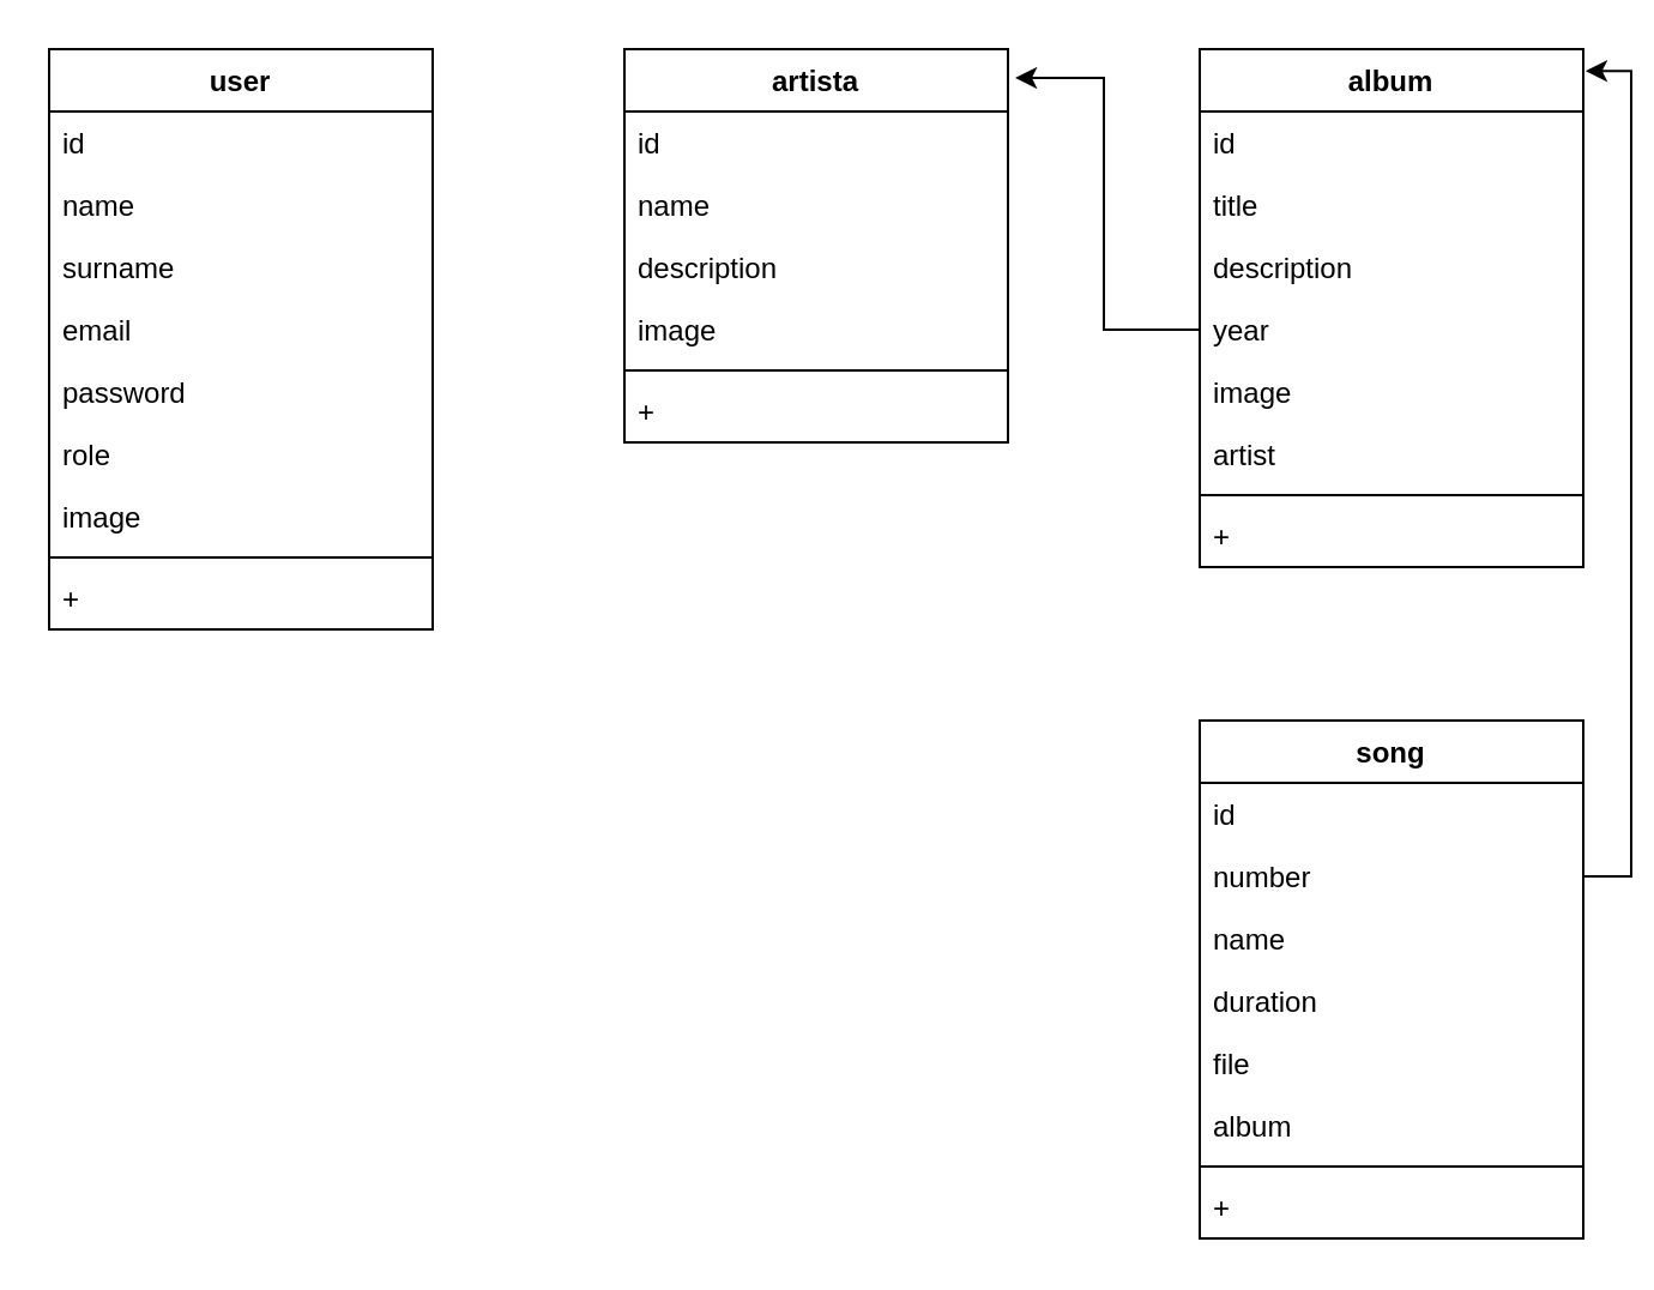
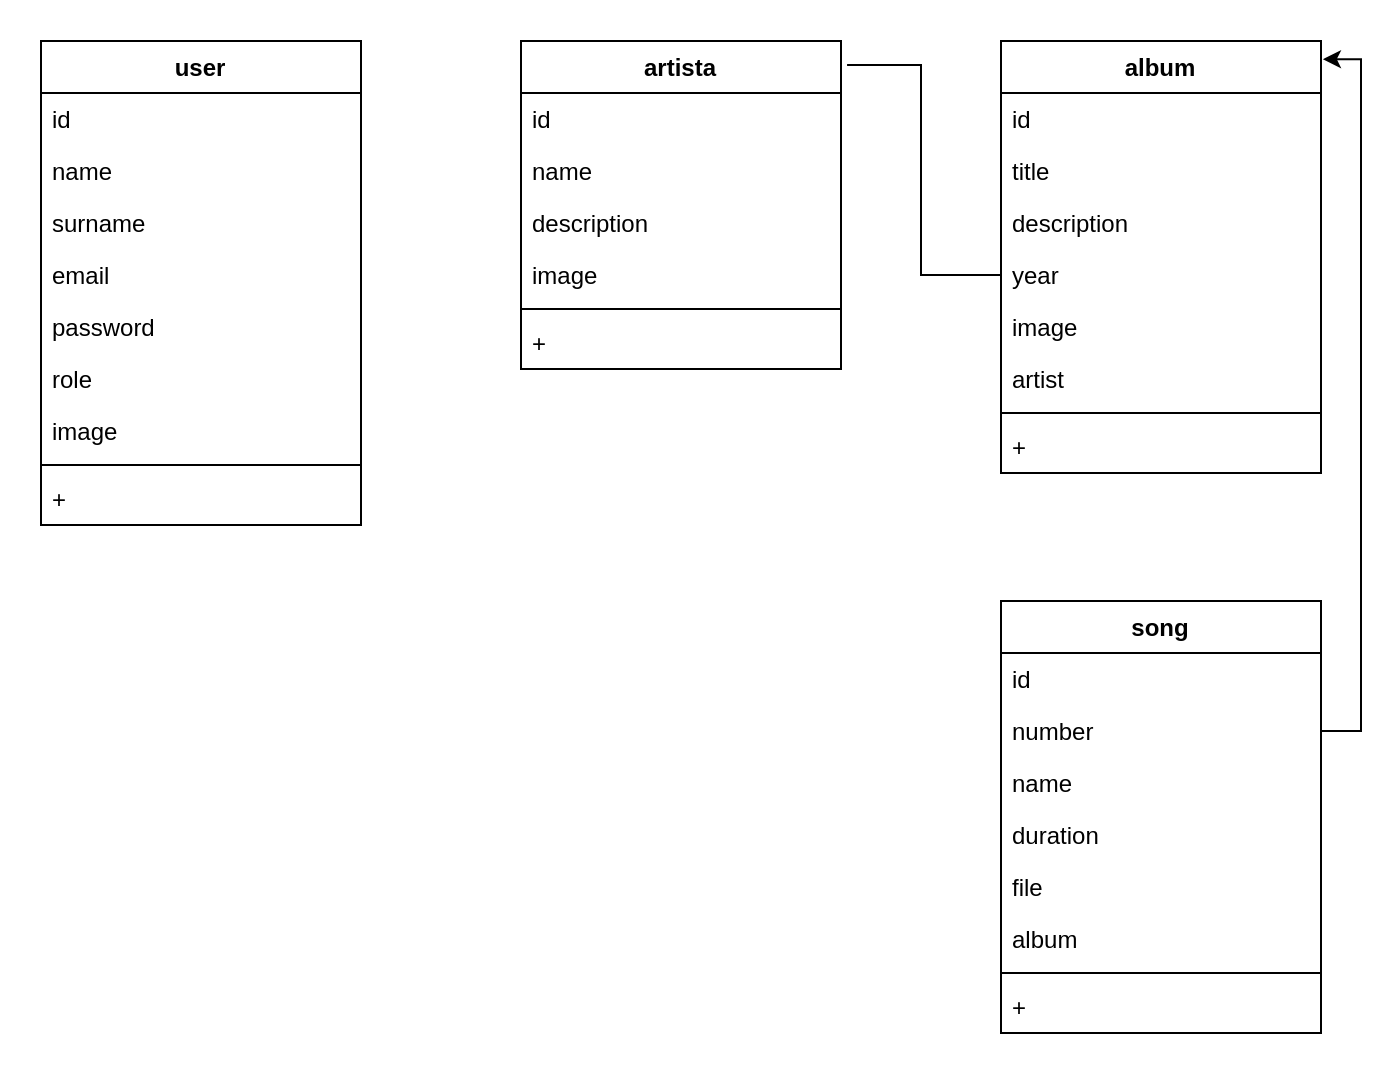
  <mxCell id="0" />
  <mxCell id="1" parent="0" />
  <mxCell id="2" value="user" style="swimlane;fontStyle=1;align=center;verticalAlign=top;childLayout=stackLayout;horizontal=1;startSize=26;horizontalStack=0;resizeParent=1;resizeParentMax=0;resizeLast=0;collapsible=1;marginBottom=0;" vertex="1" parent="1"><mxGeometry x="20" y="20" width="160" height="242" as="geometry" /></mxCell>
  <mxCell id="3" value="id" style="text;strokeColor=none;fillColor=none;align=left;verticalAlign=top;spacingLeft=4;spacingRight=4;overflow=hidden;rotatable=0;points=[[0,0.5],[1,0.5]];portConstraint=eastwest;" vertex="1" parent="2"><mxGeometry y="26" width="160" height="26" as="geometry" /></mxCell>
  <mxCell id="4" value="name" style="text;strokeColor=none;fillColor=none;align=left;verticalAlign=top;spacingLeft=4;spacingRight=4;overflow=hidden;rotatable=0;points=[[0,0.5],[1,0.5]];portConstraint=eastwest;" vertex="1" parent="2"><mxGeometry y="52" width="160" height="26" as="geometry" /></mxCell>
  <mxCell id="5" value="surname" style="text;strokeColor=none;fillColor=none;align=left;verticalAlign=top;spacingLeft=4;spacingRight=4;overflow=hidden;rotatable=0;points=[[0,0.5],[1,0.5]];portConstraint=eastwest;" vertex="1" parent="2"><mxGeometry y="78" width="160" height="26" as="geometry" /></mxCell>
  <mxCell id="6" value="email" style="text;strokeColor=none;fillColor=none;align=left;verticalAlign=top;spacingLeft=4;spacingRight=4;overflow=hidden;rotatable=0;points=[[0,0.5],[1,0.5]];portConstraint=eastwest;" vertex="1" parent="2"><mxGeometry y="104" width="160" height="26" as="geometry" /></mxCell>
  <mxCell id="7" value="password" style="text;strokeColor=none;fillColor=none;align=left;verticalAlign=top;spacingLeft=4;spacingRight=4;overflow=hidden;rotatable=0;points=[[0,0.5],[1,0.5]];portConstraint=eastwest;" vertex="1" parent="2"><mxGeometry y="130" width="160" height="26" as="geometry" /></mxCell>
  <mxCell id="8" value="role" style="text;strokeColor=none;fillColor=none;align=left;verticalAlign=top;spacingLeft=4;spacingRight=4;overflow=hidden;rotatable=0;points=[[0,0.5],[1,0.5]];portConstraint=eastwest;" vertex="1" parent="2"><mxGeometry y="156" width="160" height="26" as="geometry" /></mxCell>
  <mxCell id="9" value="image" style="text;strokeColor=none;fillColor=none;align=left;verticalAlign=top;spacingLeft=4;spacingRight=4;overflow=hidden;rotatable=0;points=[[0,0.5],[1,0.5]];portConstraint=eastwest;" vertex="1" parent="2"><mxGeometry y="182" width="160" height="26" as="geometry" /></mxCell>
  <mxCell id="10" value="" style="line;strokeWidth=1;fillColor=none;align=left;verticalAlign=middle;spacingTop=-1;spacingLeft=3;spacingRight=3;rotatable=0;labelPosition=right;points=[];portConstraint=eastwest;" vertex="1" parent="2"><mxGeometry y="208" width="160" height="8" as="geometry" /></mxCell>
  <mxCell id="11" value="+" style="text;strokeColor=none;fillColor=none;align=left;verticalAlign=top;spacingLeft=4;spacingRight=4;overflow=hidden;rotatable=0;points=[[0,0.5],[1,0.5]];portConstraint=eastwest;" vertex="1" parent="2"><mxGeometry y="216" width="160" height="26" as="geometry" /></mxCell>
- <mxCell id="12" style="edgeStyle=orthogonalEdgeStyle;rounded=0;orthogonalLoop=1;jettySize=auto;html=1;entryX=1.019;entryY=0.073;entryDx=0;entryDy=0;entryPerimeter=0;" edge="1" parent="1" source="25" target="14"><mxGeometry relative="1" as="geometry" /></mxCell>
+ <mxCell id="12" style="edgeStyle=orthogonalEdgeStyle;rounded=0;orthogonalLoop=1;jettySize=auto;html=1;entryX=1.019;entryY=0.073;entryDx=0;entryDy=0;entryPerimeter=0;endArrow=none;" edge="1" parent="1" source="25" target="14"><mxGeometry relative="1" as="geometry" /></mxCell>
  <mxCell id="13" style="edgeStyle=orthogonalEdgeStyle;rounded=0;orthogonalLoop=1;jettySize=auto;html=1;entryX=1.006;entryY=0.042;entryDx=0;entryDy=0;entryPerimeter=0;exitX=1;exitY=0.5;exitDx=0;exitDy=0;" edge="1" parent="1" source="32" target="21"><mxGeometry relative="1" as="geometry" /></mxCell>
  <mxCell id="14" value="artista" style="swimlane;fontStyle=1;align=center;verticalAlign=top;childLayout=stackLayout;horizontal=1;startSize=26;horizontalStack=0;resizeParent=1;resizeParentMax=0;resizeLast=0;collapsible=1;marginBottom=0;" vertex="1" parent="1"><mxGeometry x="260" y="20" width="160" height="164" as="geometry" /></mxCell>
  <mxCell id="15" value="id" style="text;strokeColor=none;fillColor=none;align=left;verticalAlign=top;spacingLeft=4;spacingRight=4;overflow=hidden;rotatable=0;points=[[0,0.5],[1,0.5]];portConstraint=eastwest;" vertex="1" parent="14"><mxGeometry y="26" width="160" height="26" as="geometry" /></mxCell>
  <mxCell id="16" value="name" style="text;strokeColor=none;fillColor=none;align=left;verticalAlign=top;spacingLeft=4;spacingRight=4;overflow=hidden;rotatable=0;points=[[0,0.5],[1,0.5]];portConstraint=eastwest;" vertex="1" parent="14"><mxGeometry y="52" width="160" height="26" as="geometry" /></mxCell>
  <mxCell id="17" value="description" style="text;strokeColor=none;fillColor=none;align=left;verticalAlign=top;spacingLeft=4;spacingRight=4;overflow=hidden;rotatable=0;points=[[0,0.5],[1,0.5]];portConstraint=eastwest;" vertex="1" parent="14"><mxGeometry y="78" width="160" height="26" as="geometry" /></mxCell>
  <mxCell id="18" value="image" style="text;strokeColor=none;fillColor=none;align=left;verticalAlign=top;spacingLeft=4;spacingRight=4;overflow=hidden;rotatable=0;points=[[0,0.5],[1,0.5]];portConstraint=eastwest;" vertex="1" parent="14"><mxGeometry y="104" width="160" height="26" as="geometry" /></mxCell>
  <mxCell id="19" value="" style="line;strokeWidth=1;fillColor=none;align=left;verticalAlign=middle;spacingTop=-1;spacingLeft=3;spacingRight=3;rotatable=0;labelPosition=right;points=[];portConstraint=eastwest;" vertex="1" parent="14"><mxGeometry y="130" width="160" height="8" as="geometry" /></mxCell>
  <mxCell id="20" value="+" style="text;strokeColor=none;fillColor=none;align=left;verticalAlign=top;spacingLeft=4;spacingRight=4;overflow=hidden;rotatable=0;points=[[0,0.5],[1,0.5]];portConstraint=eastwest;" vertex="1" parent="14"><mxGeometry y="138" width="160" height="26" as="geometry" /></mxCell>
  <mxCell id="21" value="album" style="swimlane;fontStyle=1;align=center;verticalAlign=top;childLayout=stackLayout;horizontal=1;startSize=26;horizontalStack=0;resizeParent=1;resizeParentMax=0;resizeLast=0;collapsible=1;marginBottom=0;" vertex="1" parent="1"><mxGeometry x="500" y="20" width="160" height="216" as="geometry" /></mxCell>
  <mxCell id="22" value="id" style="text;strokeColor=none;fillColor=none;align=left;verticalAlign=top;spacingLeft=4;spacingRight=4;overflow=hidden;rotatable=0;points=[[0,0.5],[1,0.5]];portConstraint=eastwest;" vertex="1" parent="21"><mxGeometry y="26" width="160" height="26" as="geometry" /></mxCell>
  <mxCell id="23" value="title" style="text;strokeColor=none;fillColor=none;align=left;verticalAlign=top;spacingLeft=4;spacingRight=4;overflow=hidden;rotatable=0;points=[[0,0.5],[1,0.5]];portConstraint=eastwest;" vertex="1" parent="21"><mxGeometry y="52" width="160" height="26" as="geometry" /></mxCell>
  <mxCell id="24" value="description" style="text;strokeColor=none;fillColor=none;align=left;verticalAlign=top;spacingLeft=4;spacingRight=4;overflow=hidden;rotatable=0;points=[[0,0.5],[1,0.5]];portConstraint=eastwest;" vertex="1" parent="21"><mxGeometry y="78" width="160" height="26" as="geometry" /></mxCell>
  <mxCell id="25" value="year" style="text;strokeColor=none;fillColor=none;align=left;verticalAlign=top;spacingLeft=4;spacingRight=4;overflow=hidden;rotatable=0;points=[[0,0.5],[1,0.5]];portConstraint=eastwest;" vertex="1" parent="21"><mxGeometry y="104" width="160" height="26" as="geometry" /></mxCell>
  <mxCell id="26" value="image" style="text;strokeColor=none;fillColor=none;align=left;verticalAlign=top;spacingLeft=4;spacingRight=4;overflow=hidden;rotatable=0;points=[[0,0.5],[1,0.5]];portConstraint=eastwest;" vertex="1" parent="21"><mxGeometry y="130" width="160" height="26" as="geometry" /></mxCell>
  <mxCell id="27" value="artist" style="text;strokeColor=none;fillColor=none;align=left;verticalAlign=top;spacingLeft=4;spacingRight=4;overflow=hidden;rotatable=0;points=[[0,0.5],[1,0.5]];portConstraint=eastwest;" vertex="1" parent="21"><mxGeometry y="156" width="160" height="26" as="geometry" /></mxCell>
  <mxCell id="28" value="" style="line;strokeWidth=1;fillColor=none;align=left;verticalAlign=middle;spacingTop=-1;spacingLeft=3;spacingRight=3;rotatable=0;labelPosition=right;points=[];portConstraint=eastwest;" vertex="1" parent="21"><mxGeometry y="182" width="160" height="8" as="geometry" /></mxCell>
  <mxCell id="29" value="+" style="text;strokeColor=none;fillColor=none;align=left;verticalAlign=top;spacingLeft=4;spacingRight=4;overflow=hidden;rotatable=0;points=[[0,0.5],[1,0.5]];portConstraint=eastwest;" vertex="1" parent="21"><mxGeometry y="190" width="160" height="26" as="geometry" /></mxCell>
  <mxCell id="30" value="song" style="swimlane;fontStyle=1;align=center;verticalAlign=top;childLayout=stackLayout;horizontal=1;startSize=26;horizontalStack=0;resizeParent=1;resizeParentMax=0;resizeLast=0;collapsible=1;marginBottom=0;" vertex="1" parent="1"><mxGeometry x="500" y="300" width="160" height="216" as="geometry" /></mxCell>
  <mxCell id="31" value="id" style="text;strokeColor=none;fillColor=none;align=left;verticalAlign=top;spacingLeft=4;spacingRight=4;overflow=hidden;rotatable=0;points=[[0,0.5],[1,0.5]];portConstraint=eastwest;" vertex="1" parent="30"><mxGeometry y="26" width="160" height="26" as="geometry" /></mxCell>
  <mxCell id="32" value="number" style="text;strokeColor=none;fillColor=none;align=left;verticalAlign=top;spacingLeft=4;spacingRight=4;overflow=hidden;rotatable=0;points=[[0,0.5],[1,0.5]];portConstraint=eastwest;" vertex="1" parent="30"><mxGeometry y="52" width="160" height="26" as="geometry" /></mxCell>
  <mxCell id="33" value="name" style="text;strokeColor=none;fillColor=none;align=left;verticalAlign=top;spacingLeft=4;spacingRight=4;overflow=hidden;rotatable=0;points=[[0,0.5],[1,0.5]];portConstraint=eastwest;" vertex="1" parent="30"><mxGeometry y="78" width="160" height="26" as="geometry" /></mxCell>
  <mxCell id="34" value="duration" style="text;strokeColor=none;fillColor=none;align=left;verticalAlign=top;spacingLeft=4;spacingRight=4;overflow=hidden;rotatable=0;points=[[0,0.5],[1,0.5]];portConstraint=eastwest;" vertex="1" parent="30"><mxGeometry y="104" width="160" height="26" as="geometry" /></mxCell>
  <mxCell id="35" value="file" style="text;strokeColor=none;fillColor=none;align=left;verticalAlign=top;spacingLeft=4;spacingRight=4;overflow=hidden;rotatable=0;points=[[0,0.5],[1,0.5]];portConstraint=eastwest;" vertex="1" parent="30"><mxGeometry y="130" width="160" height="26" as="geometry" /></mxCell>
  <mxCell id="36" value="album" style="text;strokeColor=none;fillColor=none;align=left;verticalAlign=top;spacingLeft=4;spacingRight=4;overflow=hidden;rotatable=0;points=[[0,0.5],[1,0.5]];portConstraint=eastwest;" vertex="1" parent="30"><mxGeometry y="156" width="160" height="26" as="geometry" /></mxCell>
  <mxCell id="37" value="" style="line;strokeWidth=1;fillColor=none;align=left;verticalAlign=middle;spacingTop=-1;spacingLeft=3;spacingRight=3;rotatable=0;labelPosition=right;points=[];portConstraint=eastwest;" vertex="1" parent="30"><mxGeometry y="182" width="160" height="8" as="geometry" /></mxCell>
  <mxCell id="38" value="+" style="text;strokeColor=none;fillColor=none;align=left;verticalAlign=top;spacingLeft=4;spacingRight=4;overflow=hidden;rotatable=0;points=[[0,0.5],[1,0.5]];portConstraint=eastwest;" vertex="1" parent="30"><mxGeometry y="190" width="160" height="26" as="geometry" /></mxCell>
